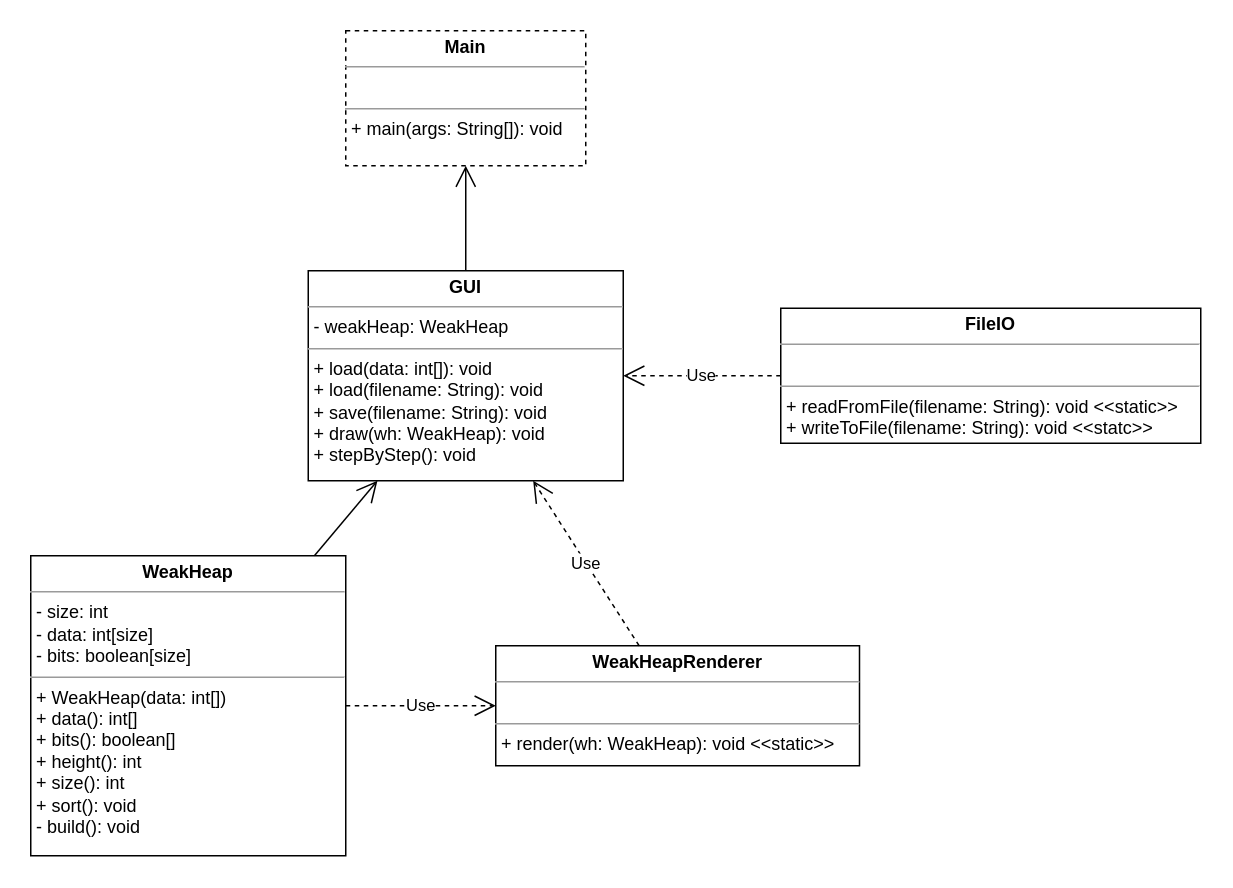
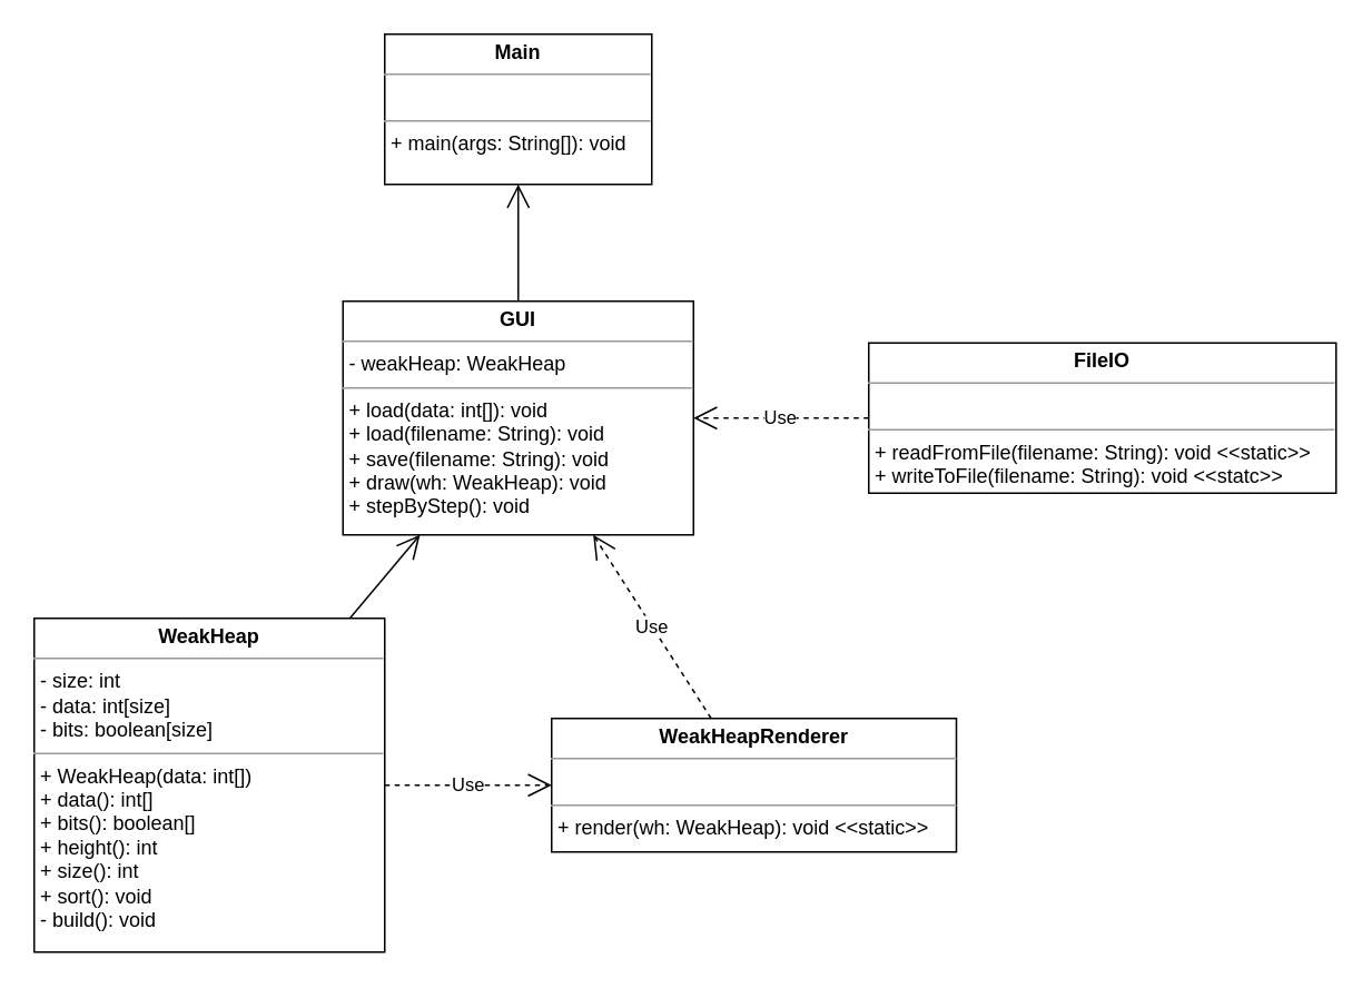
  <mxCell id="0" />
  <mxCell id="1" parent="0" />
  <mxCell id="2" value="&lt;p style=&quot;margin: 0px ; margin-top: 4px ; text-align: center&quot;&gt;&lt;b&gt;WeakHeap&lt;/b&gt;&lt;/p&gt;&lt;hr size=&quot;1&quot;&gt;&lt;p style=&quot;margin: 0px ; margin-left: 4px&quot;&gt;- size: int&lt;br&gt;- data: int[size]&lt;br&gt;- bits: boolean[size]&lt;/p&gt;&lt;hr size=&quot;1&quot;&gt;&lt;p style=&quot;margin: 0px ; margin-left: 4px&quot;&gt;+ WeakHeap(data: int[])&lt;/p&gt;&lt;p style=&quot;margin: 0px ; margin-left: 4px&quot;&gt;+ data(): int[]&lt;/p&gt;&lt;p style=&quot;margin: 0px ; margin-left: 4px&quot;&gt;+ bits(): boolean[]&lt;br&gt;&lt;/p&gt;&lt;p style=&quot;margin: 0px ; margin-left: 4px&quot;&gt;+ height(): int&lt;/p&gt;&lt;p style=&quot;margin: 0px ; margin-left: 4px&quot;&gt;+ size(): int&lt;br&gt;&lt;/p&gt;&lt;p style=&quot;margin: 0px ; margin-left: 4px&quot;&gt;+ sort(): void&lt;/p&gt;&lt;p style=&quot;margin: 0px ; margin-left: 4px&quot;&gt;- build(): void&lt;/p&gt;" style="verticalAlign=top;align=left;overflow=fill;fontSize=12;fontFamily=Helvetica;html=1;" parent="1" vertex="1"><mxGeometry x="20" y="370" width="210" height="200" as="geometry" /></mxCell>
  <mxCell id="3" value="&lt;p style=&quot;margin: 0px ; margin-top: 4px ; text-align: center&quot;&gt;&lt;b&gt;GUI&lt;/b&gt;&lt;br&gt;&lt;/p&gt;&lt;hr size=&quot;1&quot;&gt;&lt;p style=&quot;margin: 0px ; margin-left: 4px&quot;&gt;- weakHeap: WeakHeap&lt;br&gt;&lt;/p&gt;&lt;hr size=&quot;1&quot;&gt;&lt;p style=&quot;margin: 0px ; margin-left: 4px&quot;&gt;+ load(data: int[]): void&lt;/p&gt;&lt;p style=&quot;margin: 0px ; margin-left: 4px&quot;&gt;+ load(filename: String): void&lt;br&gt;&lt;/p&gt;&lt;p style=&quot;margin: 0px ; margin-left: 4px&quot;&gt;+ save(filename: String): void&lt;/p&gt;&lt;p style=&quot;margin: 0px ; margin-left: 4px&quot;&gt;+ draw(wh: WeakHeap): void&lt;/p&gt;&lt;p style=&quot;margin: 0px ; margin-left: 4px&quot;&gt;+ stepByStep(): void&lt;br&gt;&lt;/p&gt;" style="verticalAlign=top;align=left;overflow=fill;fontSize=12;fontFamily=Helvetica;html=1;direction=west;" parent="1" vertex="1"><mxGeometry x="205" y="180" width="210" height="140" as="geometry" /></mxCell>
- <mxCell id="4" value="&lt;p style=&quot;margin: 0px ; margin-top: 4px ; text-align: center&quot;&gt;&lt;b&gt;Main&lt;/b&gt;&lt;br&gt;&lt;/p&gt;&lt;hr size=&quot;1&quot;&gt;&lt;p style=&quot;margin: 0px ; margin-left: 4px&quot;&gt;&lt;br&gt;&lt;/p&gt;&lt;hr size=&quot;1&quot;&gt;&lt;p style=&quot;margin: 0px ; margin-left: 4px&quot;&gt;+ main(args: String[]): void&lt;br&gt;&lt;/p&gt;" style="verticalAlign=top;align=left;overflow=fill;fontSize=12;fontFamily=Helvetica;html=1;dashed=1;" parent="1" vertex="1"><mxGeometry x="230" y="20" width="160" height="90" as="geometry" /></mxCell>
+ <mxCell id="4" value="&lt;p style=&quot;margin: 0px ; margin-top: 4px ; text-align: center&quot;&gt;&lt;b&gt;Main&lt;/b&gt;&lt;br&gt;&lt;/p&gt;&lt;hr size=&quot;1&quot;&gt;&lt;p style=&quot;margin: 0px ; margin-left: 4px&quot;&gt;&lt;br&gt;&lt;/p&gt;&lt;hr size=&quot;1&quot;&gt;&lt;p style=&quot;margin: 0px ; margin-left: 4px&quot;&gt;+ main(args: String[]): void&lt;br&gt;&lt;/p&gt;" style="verticalAlign=top;align=left;overflow=fill;fontSize=12;fontFamily=Helvetica;html=1;" parent="1" vertex="1"><mxGeometry x="230" y="20" width="160" height="90" as="geometry" /></mxCell>
  <mxCell id="5" value="&lt;p style=&quot;margin: 0px ; margin-top: 4px ; text-align: center&quot;&gt;&lt;b&gt;WeakHeapRenderer&lt;/b&gt;&lt;br&gt;&lt;/p&gt;&lt;hr size=&quot;1&quot;&gt;&lt;p style=&quot;margin: 0px ; margin-left: 4px&quot;&gt;&lt;br&gt;&lt;/p&gt;&lt;hr size=&quot;1&quot;&gt;&lt;p style=&quot;margin: 0px ; margin-left: 4px&quot;&gt;+ render(wh: WeakHeap): void &amp;lt;&amp;lt;static&amp;gt;&amp;gt;&lt;br&gt;&lt;/p&gt;" style="verticalAlign=top;align=left;overflow=fill;fontSize=12;fontFamily=Helvetica;html=1;" parent="1" vertex="1"><mxGeometry x="330" y="430" width="242.5" height="80" as="geometry" /></mxCell>
  <mxCell id="6" value="" style="endArrow=open;endFill=1;endSize=12;html=1;" parent="1" source="3" target="4" edge="1"><mxGeometry width="160" relative="1" as="geometry"><mxPoint x="130" y="500" as="sourcePoint" /><mxPoint x="290" y="500" as="targetPoint" /></mxGeometry></mxCell>
  <mxCell id="7" value="Use" style="endArrow=open;endSize=12;dashed=1;html=1;" parent="1" source="2" target="5" edge="1"><mxGeometry width="160" relative="1" as="geometry"><mxPoint x="290" y="500" as="sourcePoint" /><mxPoint x="130" y="500" as="targetPoint" /></mxGeometry></mxCell>
  <mxCell id="8" value="" style="endArrow=open;endFill=1;endSize=12;html=1;" edge="1" parent="1" source="2" target="3"><mxGeometry width="160" relative="1" as="geometry"><mxPoint x="190" y="440" as="sourcePoint" /><mxPoint x="350" y="440" as="targetPoint" /></mxGeometry></mxCell>
  <mxCell id="9" value="&lt;p style=&quot;margin: 0px ; margin-top: 4px ; text-align: center&quot;&gt;&lt;b&gt;FileIO&lt;/b&gt;&lt;br&gt;&lt;/p&gt;&lt;hr size=&quot;1&quot;&gt;&lt;p style=&quot;margin: 0px ; margin-left: 4px&quot;&gt;&lt;br&gt;&lt;/p&gt;&lt;hr size=&quot;1&quot;&gt;&lt;p style=&quot;margin: 0px ; margin-left: 4px&quot;&gt;+ readFromFile(filename: String): void &amp;lt;&amp;lt;static&amp;gt;&amp;gt;&lt;br&gt;&lt;/p&gt;&lt;p style=&quot;margin: 0px ; margin-left: 4px&quot;&gt;+ writeToFile(filename: String): void &amp;lt;&amp;lt;statc&amp;gt;&amp;gt;&lt;br&gt;&lt;/p&gt;" style="verticalAlign=top;align=left;overflow=fill;fontSize=12;fontFamily=Helvetica;html=1;" vertex="1" parent="1"><mxGeometry x="520" y="205" width="280" height="90" as="geometry" /></mxCell>
  <mxCell id="10" value="Use" style="endArrow=open;endSize=12;dashed=1;html=1;" edge="1" parent="1" source="5" target="3"><mxGeometry width="160" relative="1" as="geometry"><mxPoint x="340" y="480" as="sourcePoint" /><mxPoint x="240" y="480" as="targetPoint" /></mxGeometry></mxCell>
  <mxCell id="11" value="Use" style="endArrow=open;endSize=12;dashed=1;html=1;" edge="1" parent="1" source="9" target="3"><mxGeometry width="160" relative="1" as="geometry"><mxPoint x="490.628" y="390" as="sourcePoint" /><mxPoint x="420.003" y="280" as="targetPoint" /></mxGeometry></mxCell>
